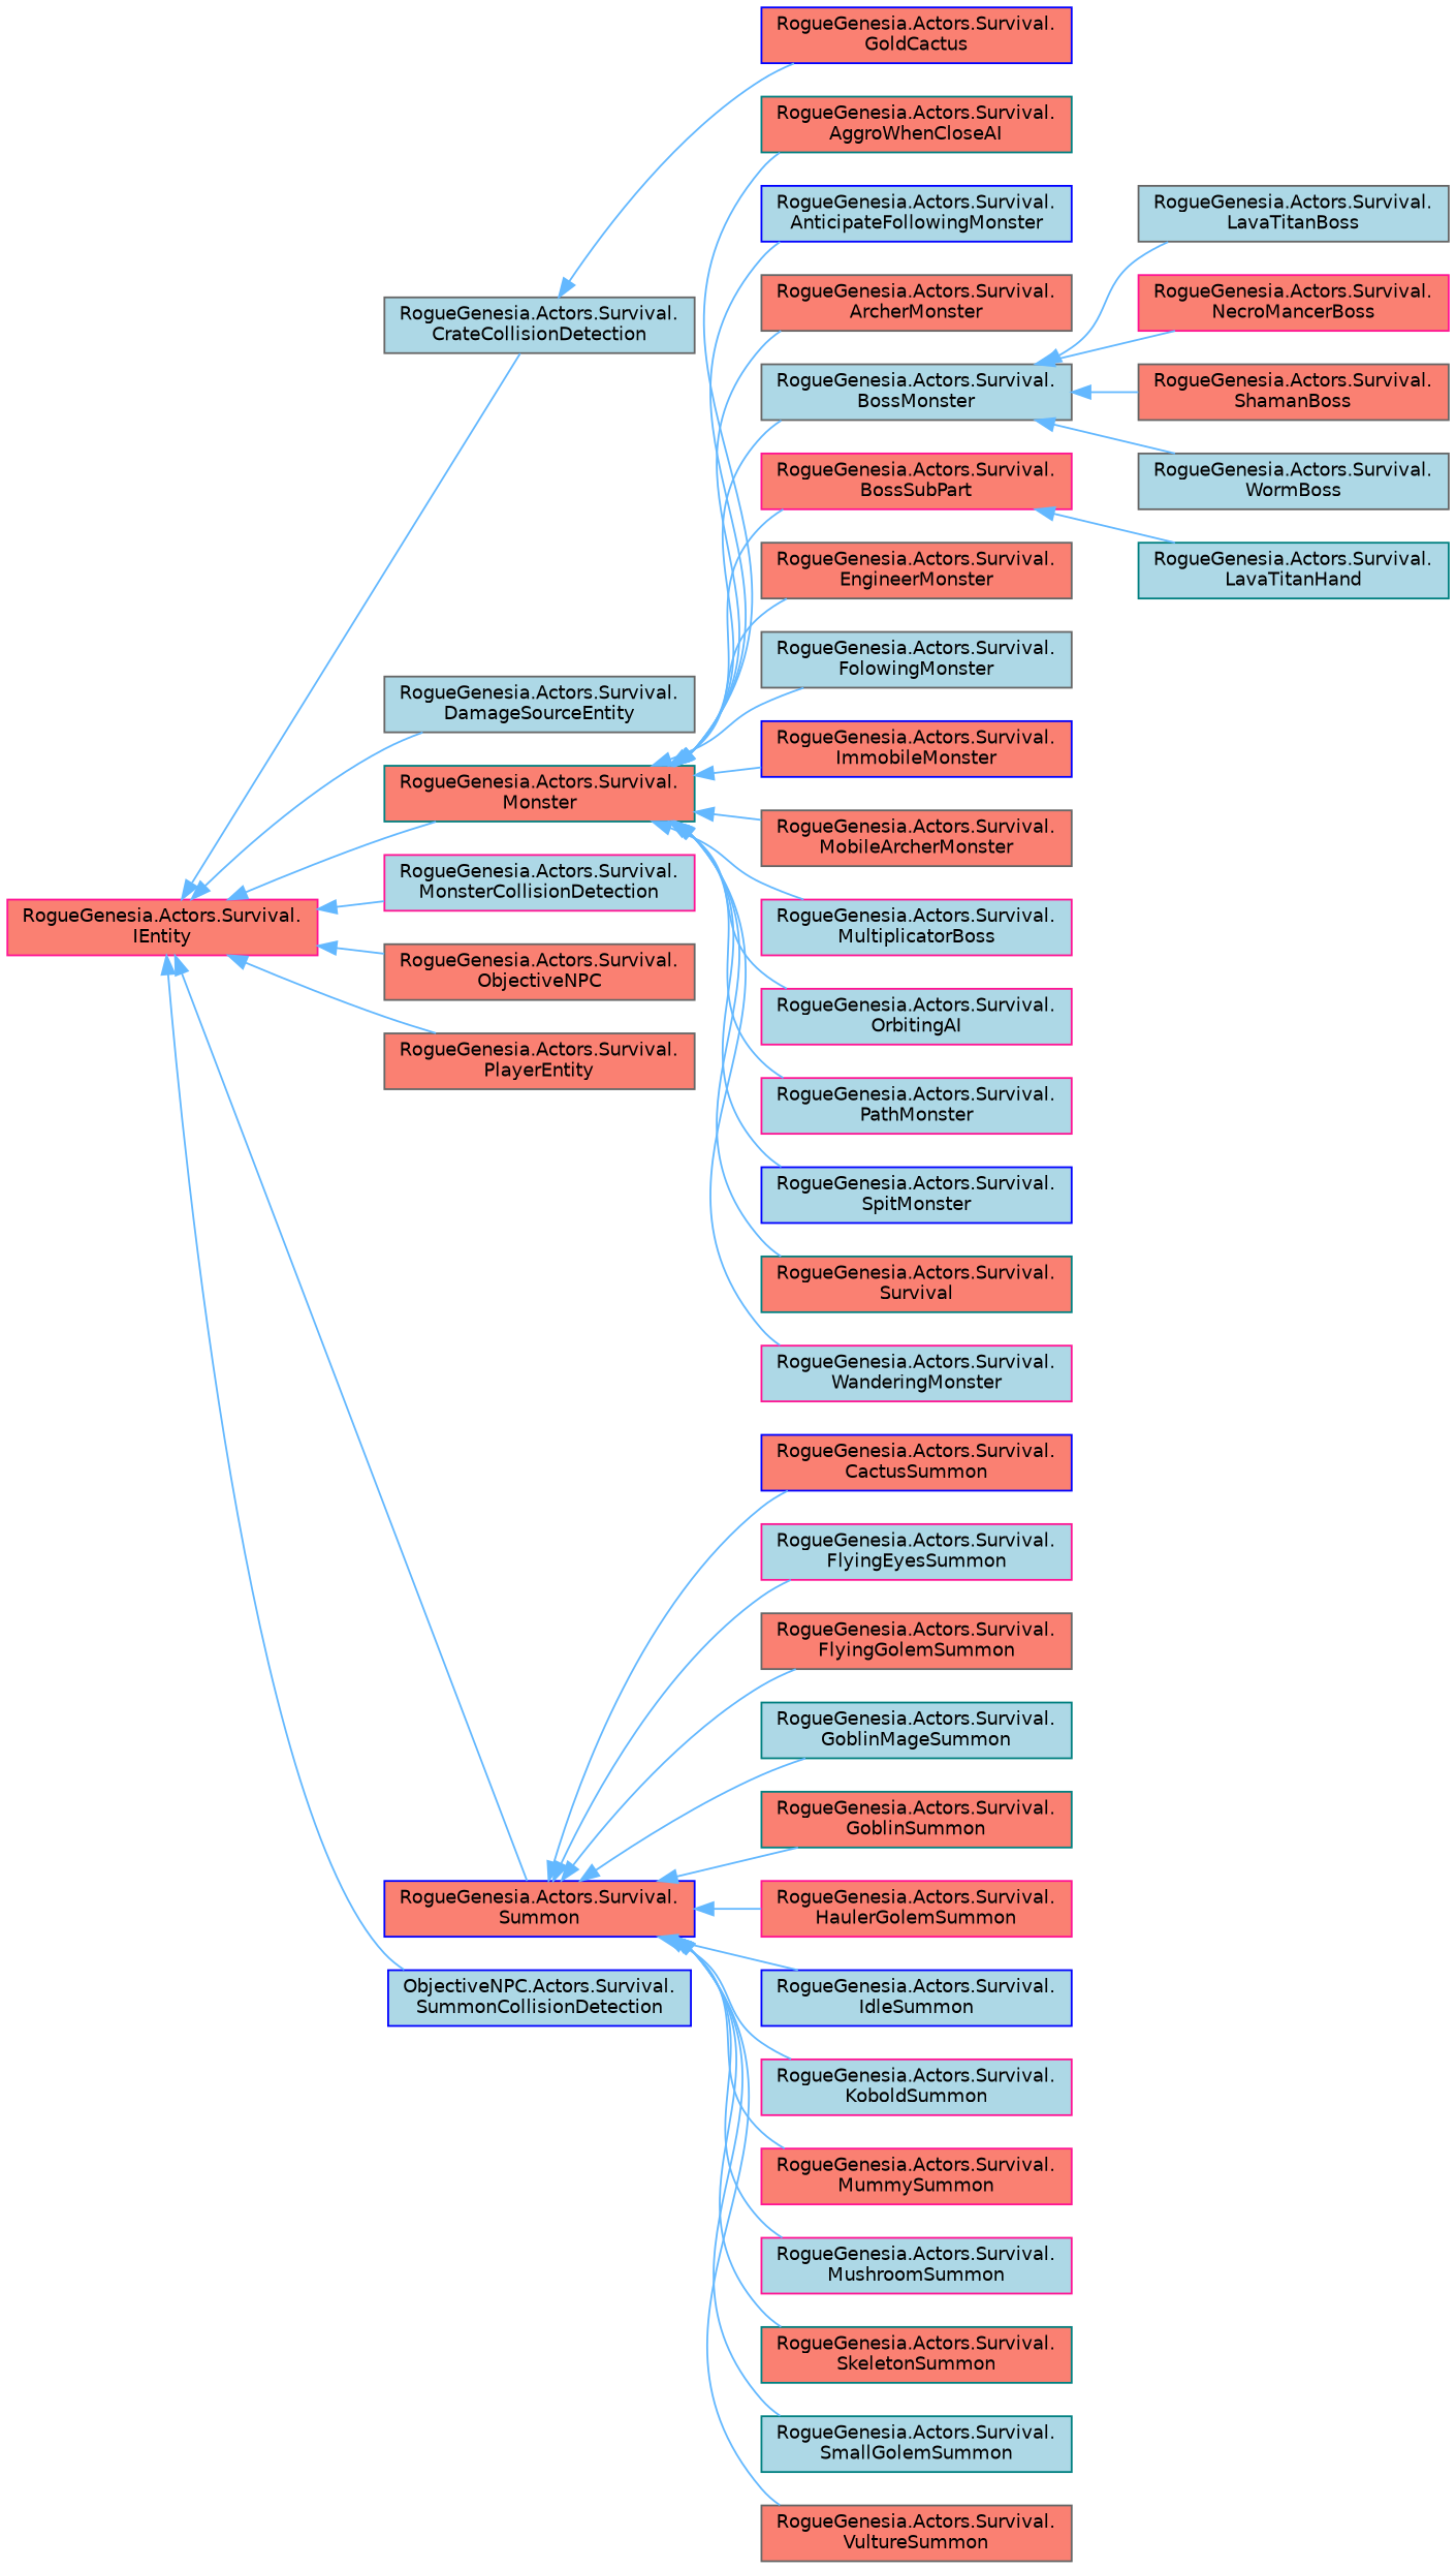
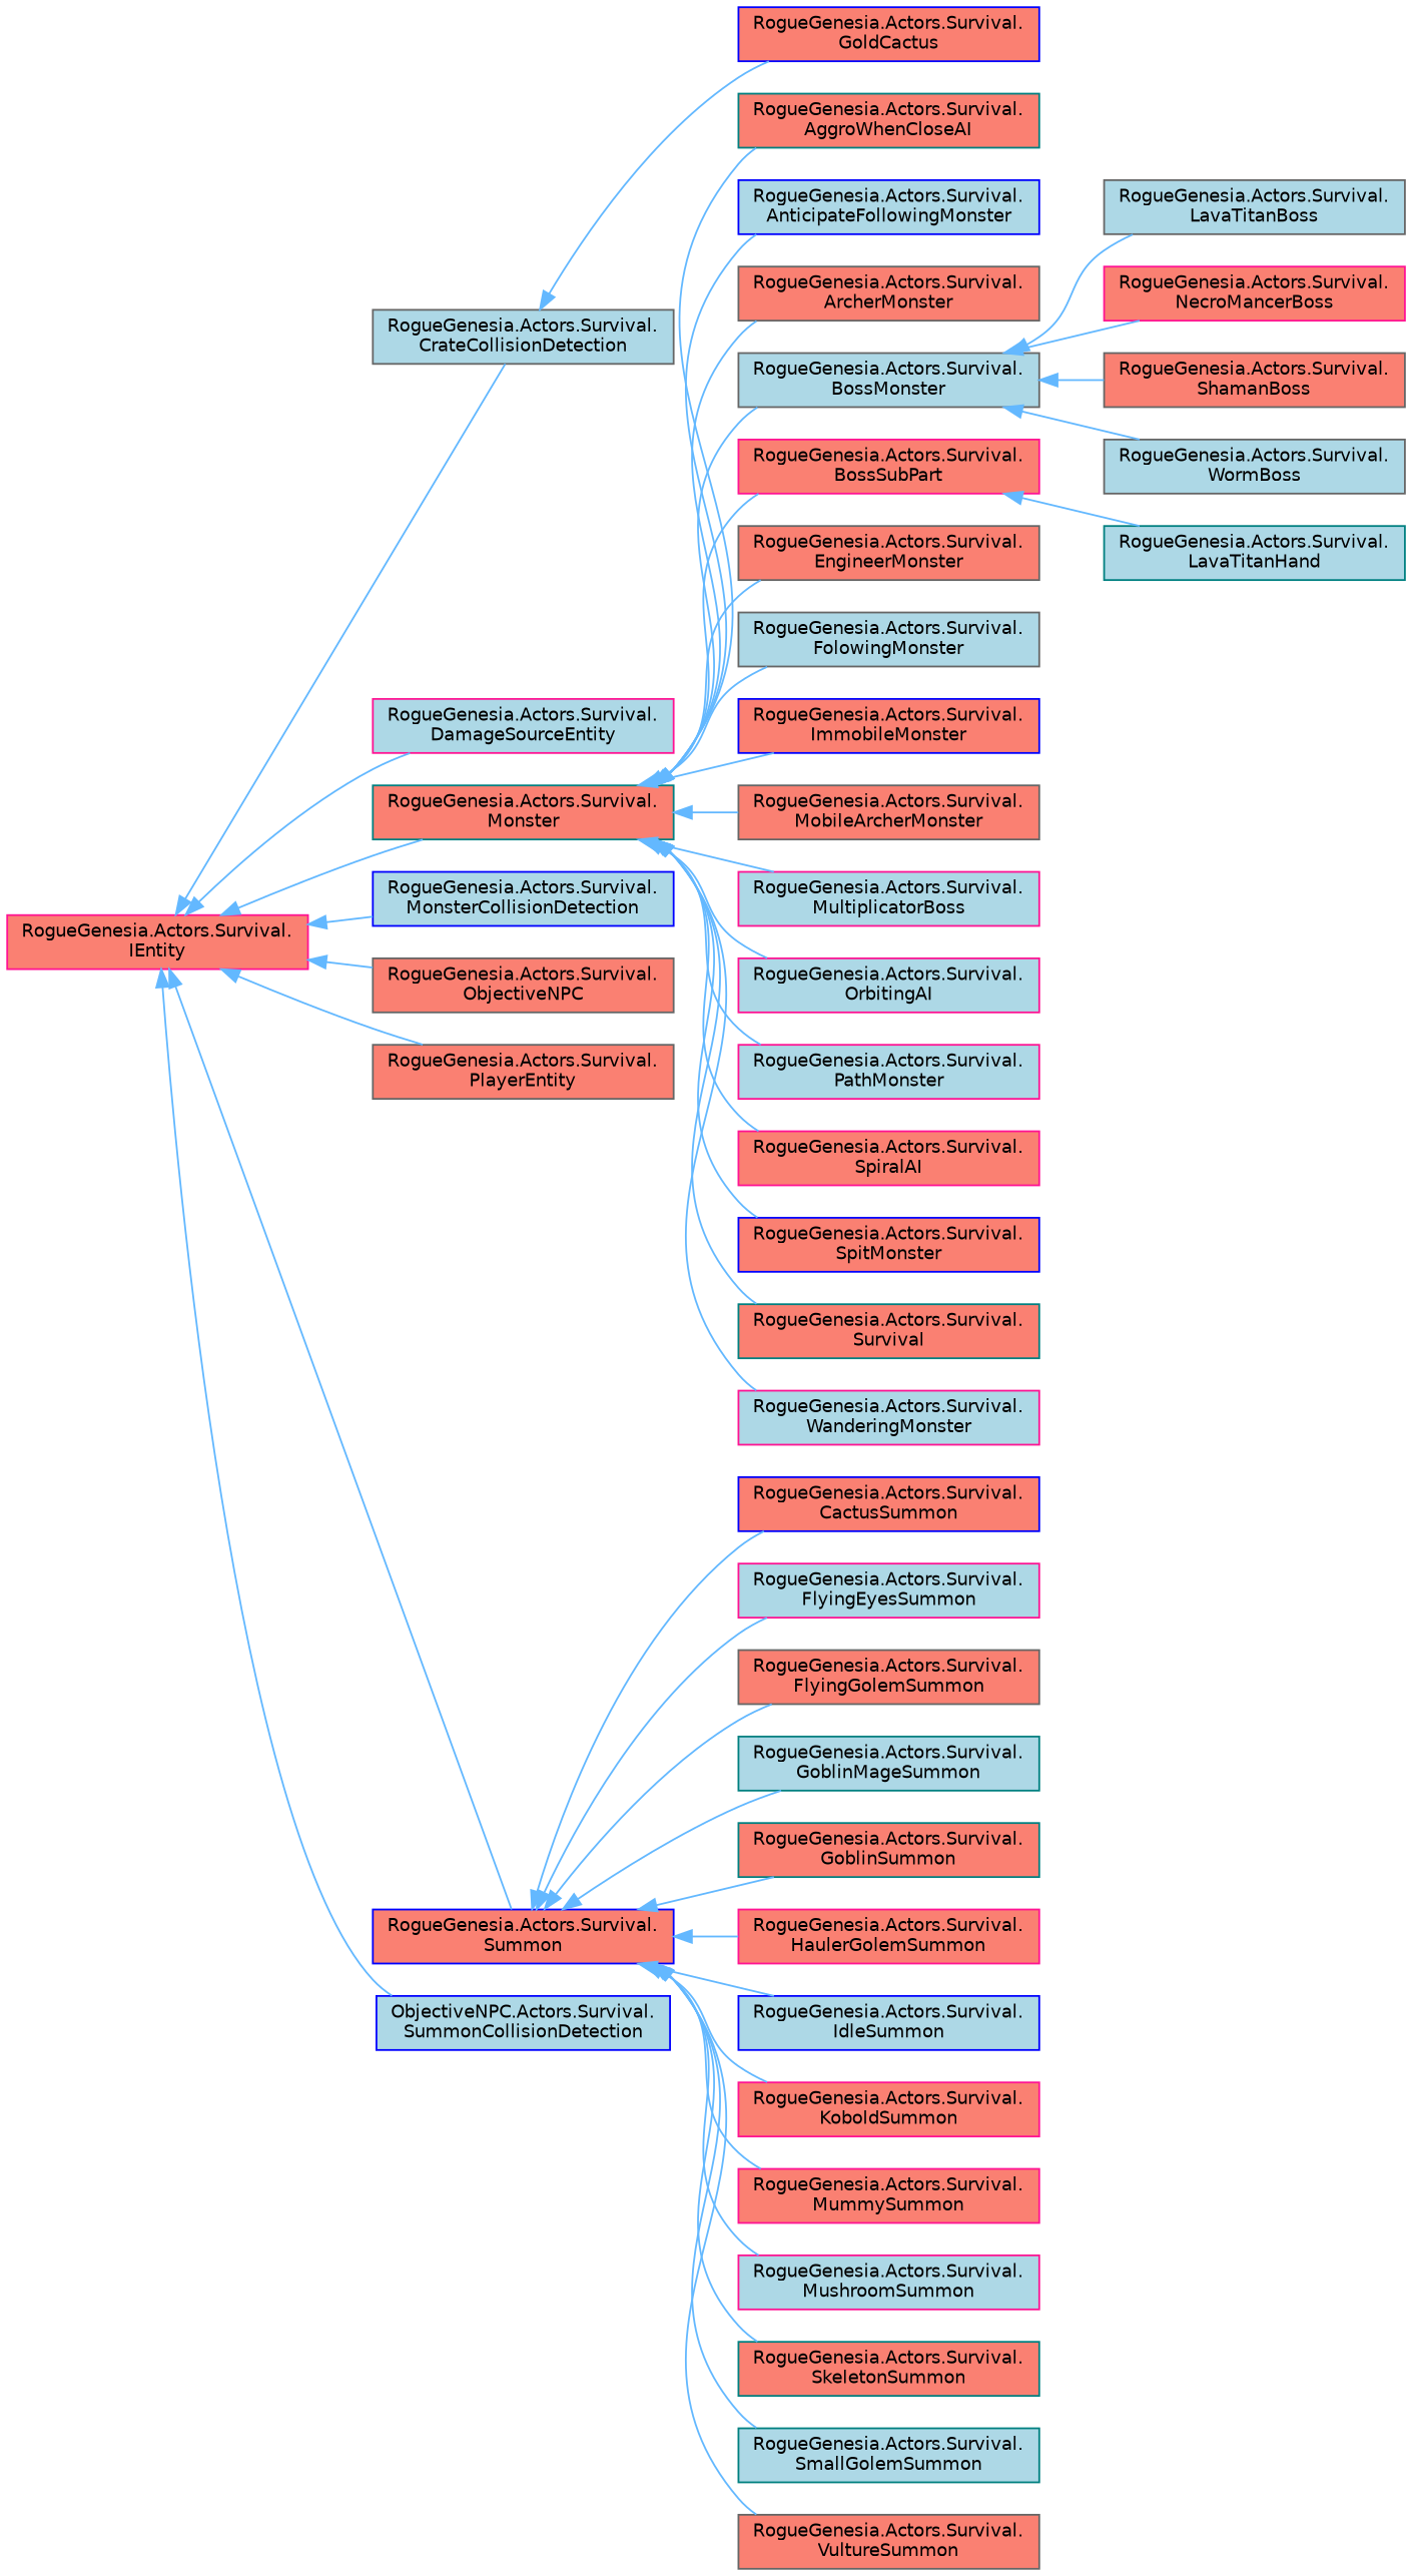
  digraph {
    rankdir=LR
    node [color=deeppink fillcolor=salmon fontname=Helvetica fontsize=10 shape=box style=filled]
    edge [color=steelblue1 dir=back fontname=Helvetica fontsize=10 labelfontname=Helvetica labelfontsize=10 style=solid]
    n1 [fontcolor=black height=0.2 label="RogueGenesia.Actors.Survival.\lIEntity" width=0.4]
    n2 [color=gray40 fillcolor=lightblue height=0.2 label="RogueGenesia.Actors.Survival.\lCrateCollisionDetection" width=0.4]
-   n3 [color=gray40 fillcolor=lightblue height=0.2 label="RogueGenesia.Actors.Survival.\lDamageSourceEntity" width=0.4]
+   n3 [fillcolor=lightblue height=0.2 label="RogueGenesia.Actors.Survival.\lDamageSourceEntity" width=0.4]
    n4 [color=teal height=0.2 label="RogueGenesia.Actors.Survival.\lMonster" width=0.4]
-   n5 [fillcolor=lightblue height=0.2 label="RogueGenesia.Actors.Survival.\lMonsterCollisionDetection" width=0.4]
+   n5 [color=blue fillcolor=lightblue height=0.2 label="RogueGenesia.Actors.Survival.\lMonsterCollisionDetection" width=0.4]
    n6 [color=gray40 height=0.2 label="RogueGenesia.Actors.Survival.\lObjectiveNPC" width=0.4]
    n7 [color=gray40 height=0.2 label="RogueGenesia.Actors.Survival.\lPlayerEntity" width=0.4]
    n8 [color=blue height=0.2 label="RogueGenesia.Actors.Survival.\lSummon" width=0.4]
    n9 [color=blue fillcolor=lightblue height=0.2 label="ObjectiveNPC.Actors.Survival.\lSummonCollisionDetection" width=0.4]
    n10 [color=blue height=0.2 label="RogueGenesia.Actors.Survival.\lGoldCactus" width=0.4]
    n11 [color=teal height=0.2 label="RogueGenesia.Actors.Survival.\lAggroWhenCloseAI" width=0.4]
    n12 [color=blue fillcolor=lightblue height=0.2 label="RogueGenesia.Actors.Survival.\lAnticipateFollowingMonster" width=0.4]
    n13 [color=gray40 height=0.2 label="RogueGenesia.Actors.Survival.\lArcherMonster" width=0.4]
    n14 [color=gray40 fillcolor=lightblue height=0.2 label="RogueGenesia.Actors.Survival.\lBossMonster" width=0.4]
    n15 [height=0.2 label="RogueGenesia.Actors.Survival.\lBossSubPart" width=0.4]
    n16 [color=gray40 height=0.2 label="RogueGenesia.Actors.Survival.\lEngineerMonster" width=0.4]
    n17 [color=gray40 fillcolor=lightblue height=0.2 label="RogueGenesia.Actors.Survival.\lFolowingMonster" width=0.4]
    n18 [color=blue height=0.2 label="RogueGenesia.Actors.Survival.\lImmobileMonster" width=0.4]
    n19 [color=gray40 height=0.2 label="RogueGenesia.Actors.Survival.\lMobileArcherMonster" width=0.4]
    n20 [fillcolor=lightblue height=0.2 label="RogueGenesia.Actors.Survival.\lMultiplicatorBoss" width=0.4]
    n21 [fillcolor=lightblue height=0.2 label="RogueGenesia.Actors.Survival.\lOrbitingAI" width=0.4]
    n22 [fillcolor=lightblue height=0.2 label="RogueGenesia.Actors.Survival.\lPathMonster" width=0.4]
-   n24 [color=blue fillcolor=lightblue height=0.2 label="RogueGenesia.Actors.Survival.\lSpitMonster" width=0.4]
+   n23 [height=0.2 label="RogueGenesia.Actors.Survival.\lSpiralAI" width=0.4]
+   n24 [color=blue height=0.2 label="RogueGenesia.Actors.Survival.\lSpitMonster" width=0.4]
    n25 [color=teal height=0.2 label="RogueGenesia.Actors.Survival.\lSurvival" width=0.4]
    n26 [fillcolor=lightblue height=0.2 label="RogueGenesia.Actors.Survival.\lWanderingMonster" width=0.4]
    n27 [color=blue height=0.2 label="RogueGenesia.Actors.Survival.\lCactusSummon" width=0.4]
    n28 [fillcolor=lightblue height=0.2 label="RogueGenesia.Actors.Survival.\lFlyingEyesSummon" width=0.4]
    n29 [color=gray40 height=0.2 label="RogueGenesia.Actors.Survival.\lFlyingGolemSummon" width=0.4]
    n30 [color=teal fillcolor=lightblue height=0.2 label="RogueGenesia.Actors.Survival.\lGoblinMageSummon" width=0.4]
    n31 [color=teal height=0.2 label="RogueGenesia.Actors.Survival.\lGoblinSummon" width=0.4]
    n32 [height=0.2 label="RogueGenesia.Actors.Survival.\lHaulerGolemSummon" width=0.4]
    n33 [color=blue fillcolor=lightblue height=0.2 label="RogueGenesia.Actors.Survival.\lIdleSummon" width=0.4]
-   n34 [fillcolor=lightblue height=0.2 label="RogueGenesia.Actors.Survival.\lKoboldSummon" width=0.4]
+   n34 [height=0.2 label="RogueGenesia.Actors.Survival.\lKoboldSummon" width=0.4]
    n35 [height=0.2 label="RogueGenesia.Actors.Survival.\lMummySummon" width=0.4]
    n36 [fillcolor=lightblue height=0.2 label="RogueGenesia.Actors.Survival.\lMushroomSummon" width=0.4]
    n37 [color=teal height=0.2 label="RogueGenesia.Actors.Survival.\lSkeletonSummon" width=0.4]
    n38 [color=teal fillcolor=lightblue height=0.2 label="RogueGenesia.Actors.Survival.\lSmallGolemSummon" width=0.4]
    n39 [color=gray40 height=0.2 label="RogueGenesia.Actors.Survival.\lVultureSummon" width=0.4]
    n40 [color=gray40 fillcolor=lightblue height=0.2 label="RogueGenesia.Actors.Survival.\lLavaTitanBoss" width=0.4]
    n41 [height=0.2 label="RogueGenesia.Actors.Survival.\lNecroMancerBoss" width=0.4]
    n42 [color=gray40 height=0.2 label="RogueGenesia.Actors.Survival.\lShamanBoss" width=0.4]
    n43 [color=gray40 fillcolor=lightblue height=0.2 label="RogueGenesia.Actors.Survival.\lWormBoss" width=0.4]
    n44 [color=teal fillcolor=lightblue height=0.2 label="RogueGenesia.Actors.Survival.\lLavaTitanHand" width=0.4]
    n1 -> n2
    n1 -> n3
    n1 -> n4
    n1 -> n5
    n1 -> n6
    n1 -> n7
    n1 -> n8
    n1 -> n9
    n2 -> n10
    n4 -> n11
    n4 -> n12
    n4 -> n13
    n4 -> n14
    n4 -> n15
    n4 -> n16
    n4 -> n17
    n4 -> n18
    n4 -> n19
    n4 -> n20
    n4 -> n21
    n4 -> n22
+   n4 -> n23
    n4 -> n24
    n4 -> n25
    n4 -> n26
    n8 -> n27
    n8 -> n28
    n8 -> n29
    n8 -> n30
    n8 -> n31
    n8 -> n32
    n8 -> n33
    n8 -> n34
    n8 -> n35
    n8 -> n36
    n8 -> n37
    n8 -> n38
    n8 -> n39
    n14 -> n40
    n14 -> n41
    n14 -> n42
    n14 -> n43
    n15 -> n44
  }
